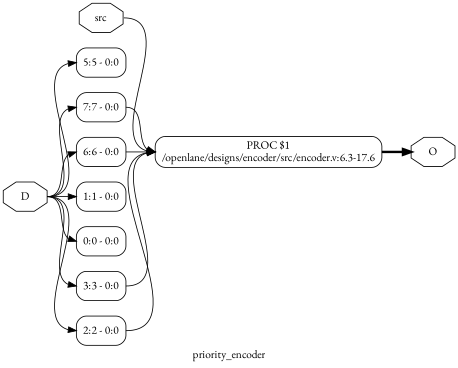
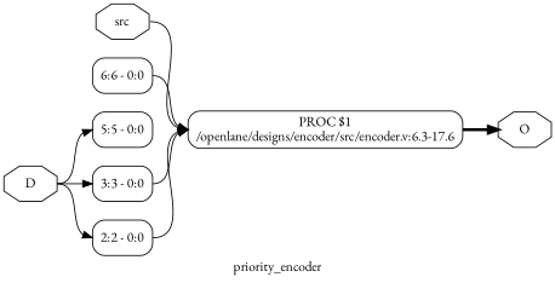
  digraph {
    fontname="EB Garamond"
    label=priority_encoder
    rankdir=LR
    remincross=true
    node [color=black fontcolor=black fontname="EB Garamond" shape=record style=rounded]
    edge [color=black fontcolor=black fontname="EB Garamond" headport="s0:w" tailport=e]
    n1 [label=O shape=octagon style=""]
    n2 [label=src shape=octagon style=""]
    n3 [label="PROC $1\n/openlane/designs/encoder/src/encoder.v:6.3-17.6" shape=box color="" fontcolor=""]
    n4 [label=D shape=octagon style=""]
    n5 [label="<s0> 5:5 - 0:0 "]
-   n6 [label="<s0> 7:7 - 0:0 "]
    n7 [label="<s0> 6:6 - 0:0 "]
-   n8 [label="<s0> 1:1 - 0:0 "]
-   n9 [label="<s0> 0:0 - 0:0 "]
    n10 [label="<s0> 3:3 - 0:0 "]
    n11 [label="<s0> 2:2 - 0:0 "]
    n2 -> n3 [headport=w]
    n3 -> n1 [headport=w style="setlinewidth(3)"]
    n4 -> n5
-   n4 -> n6
-   n4 -> n7
-   n4 -> n8
-   n4 -> n9
    n4 -> n10
    n4 -> n11
-   n6 -> n3 [headport=w]
    n7 -> n3 [headport=w]
    n10 -> n3 [headport=w]
    n11 -> n3 [headport=w]
  }
